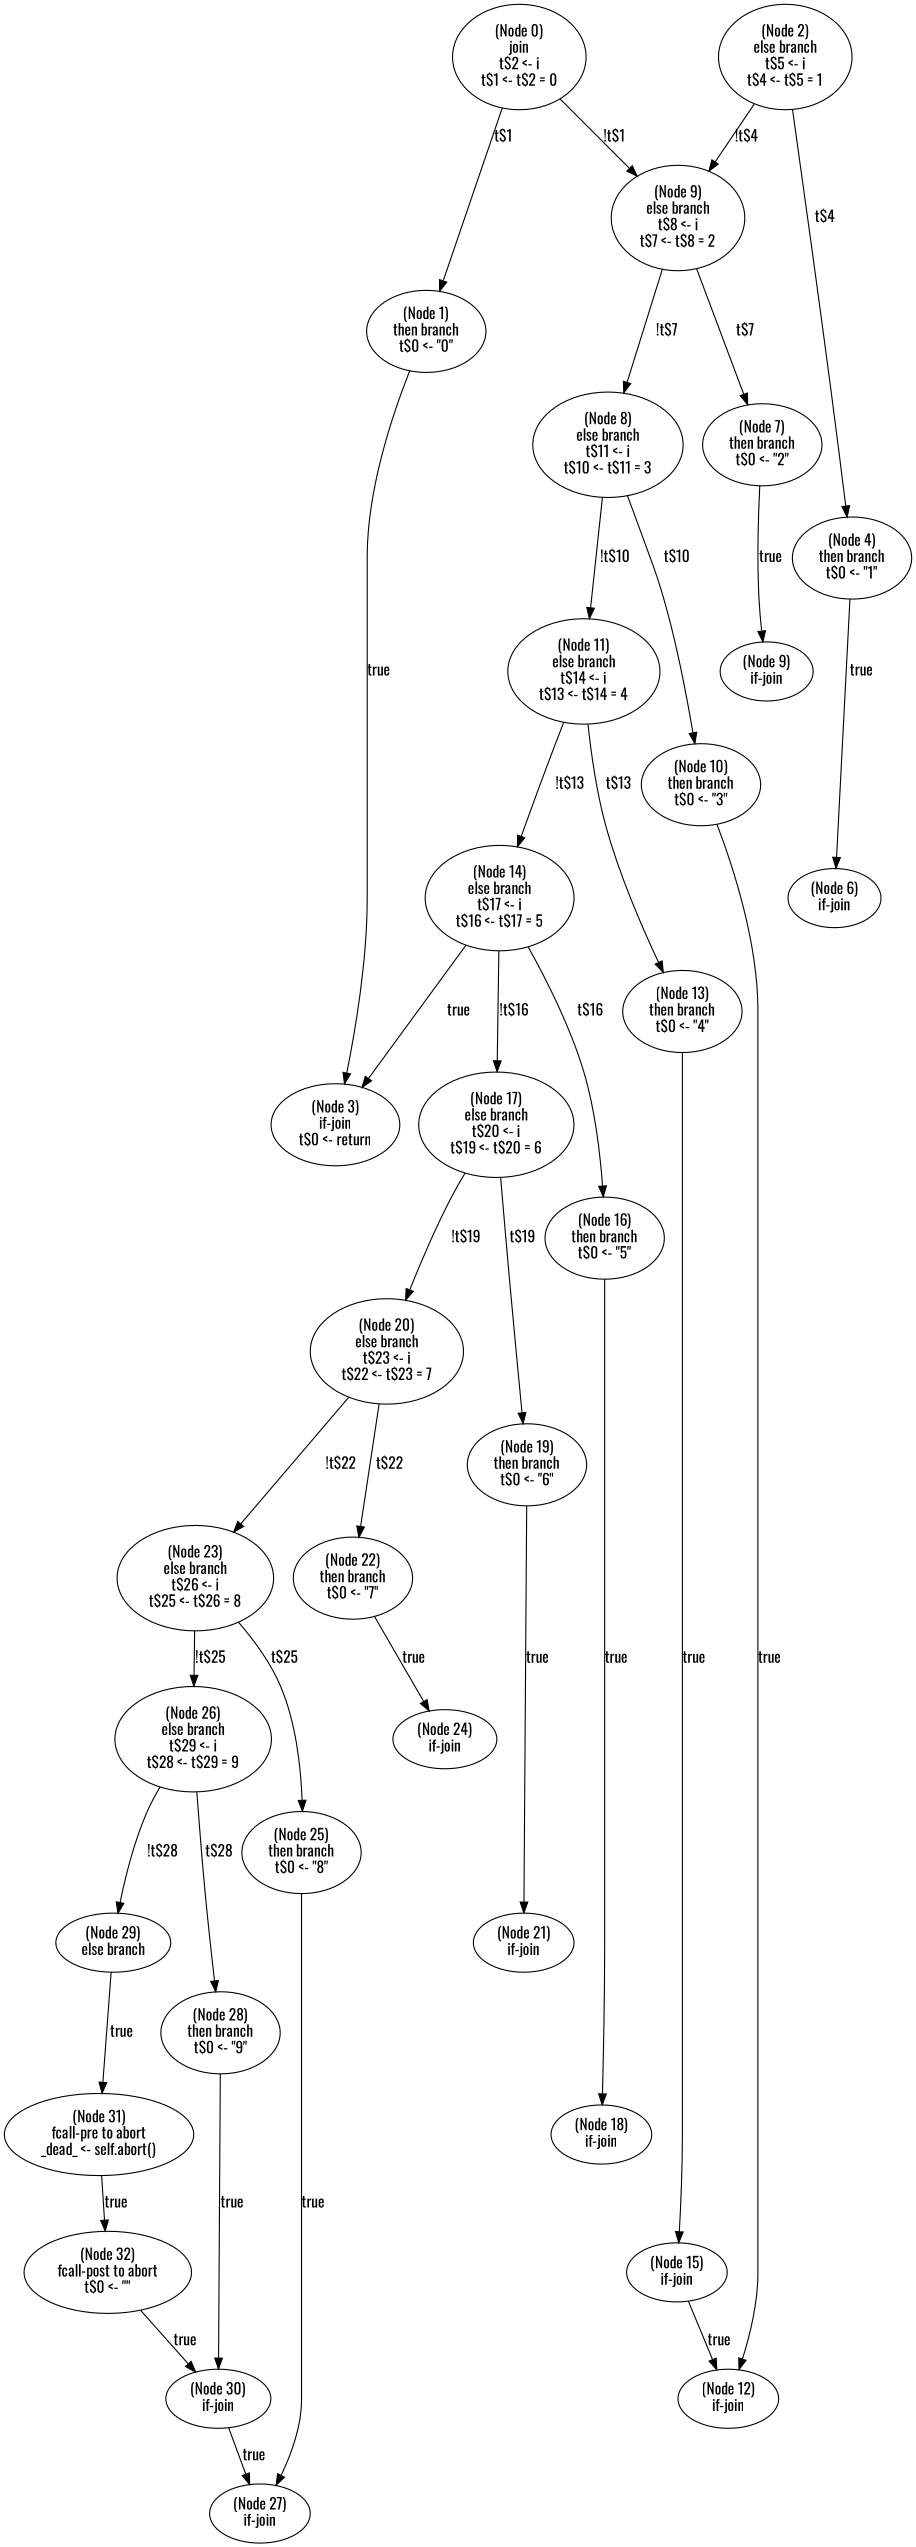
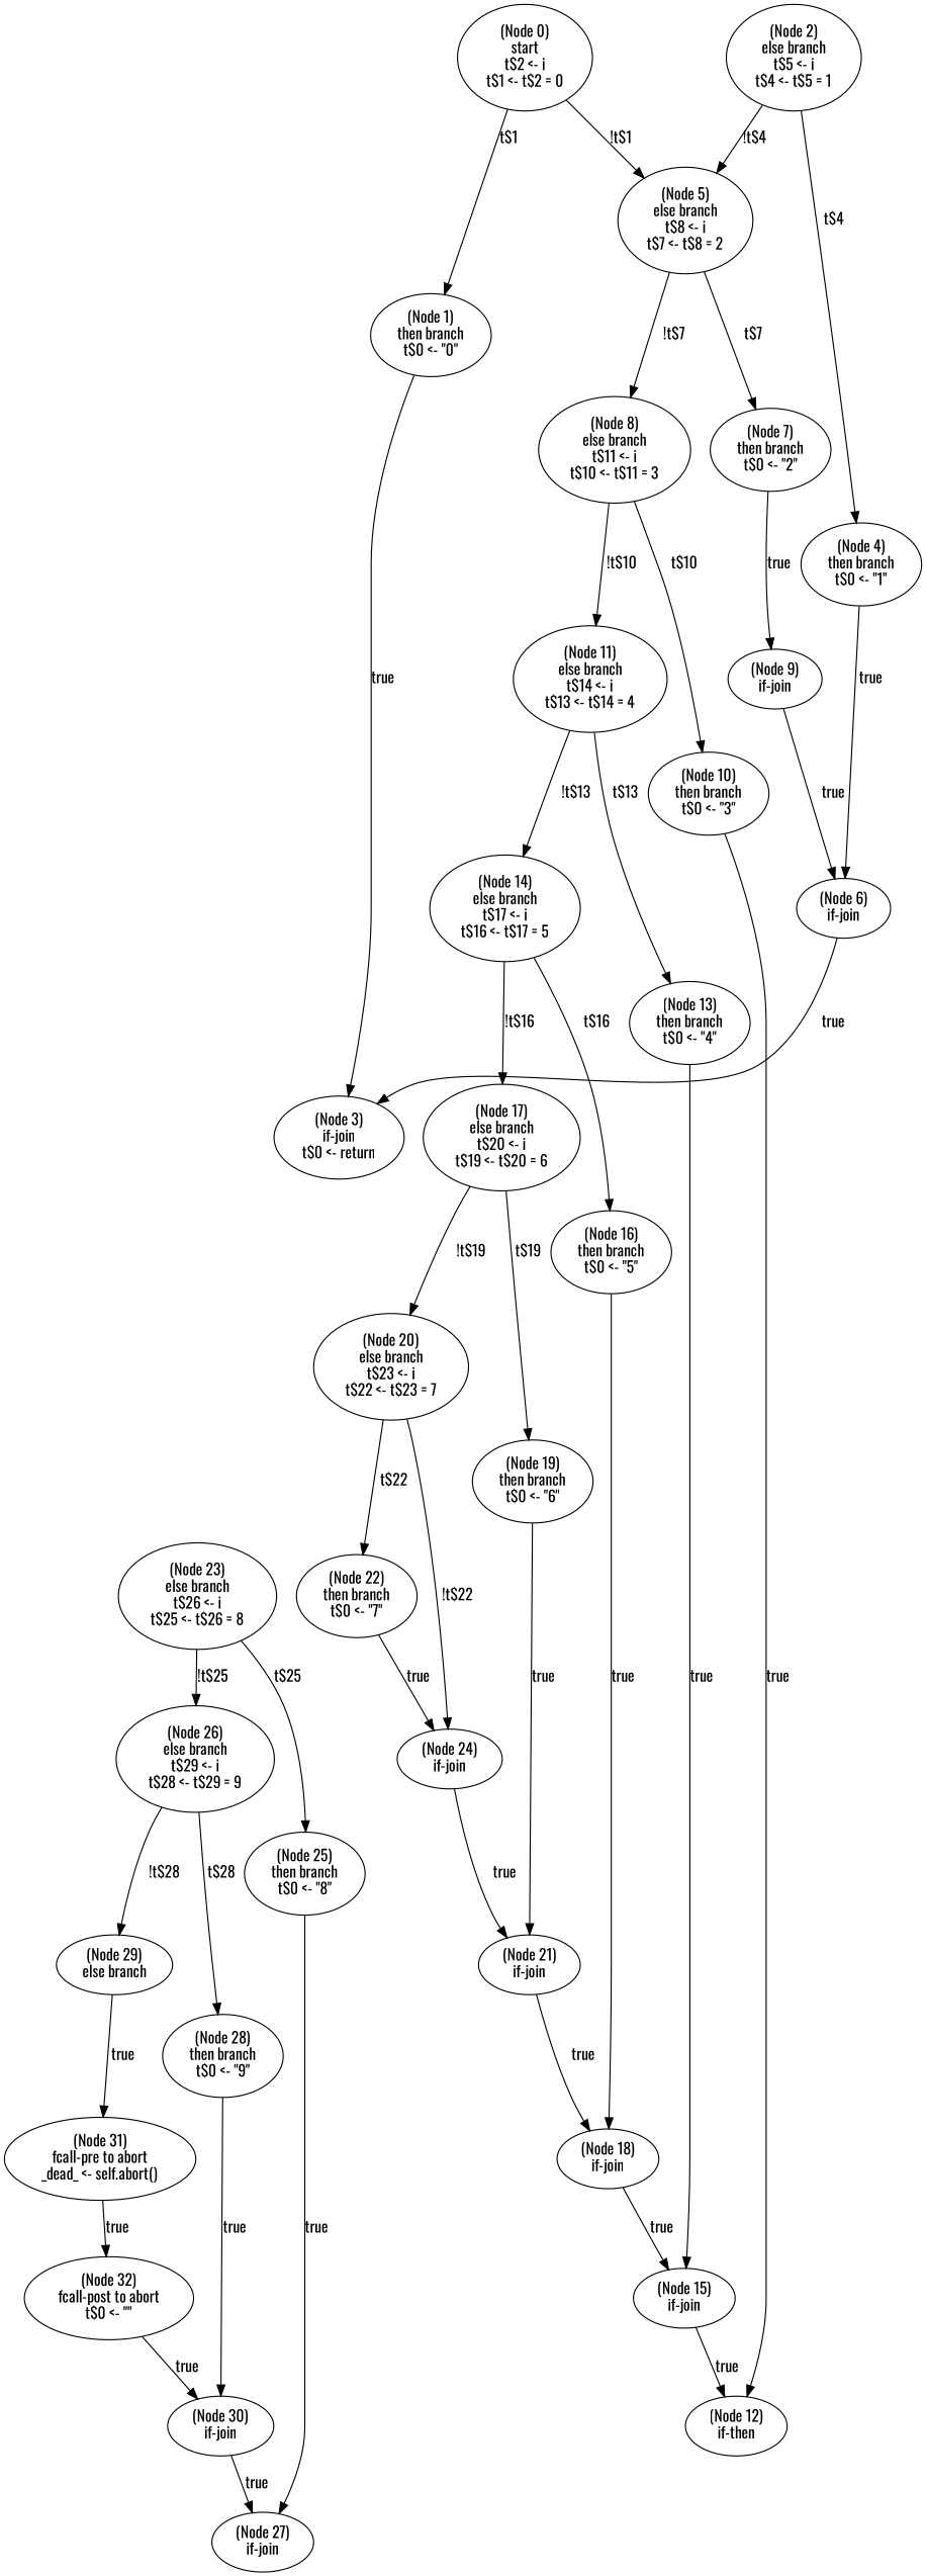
  digraph {
    fontname=Oswald
    node [fontname=Oswald]
    edge [fontname=Oswald]
-   n1 [label="(Node 0)\njoin\nt$2 <- i\nt$1 <- t$2 = 0\n"]
+   n1 [label="(Node 0)\nstart\nt$2 <- i\nt$1 <- t$2 = 0\n"]
    n2 [label="(Node 1)\nthen branch\nt$0 <- \"0\"\n"]
-   n3 [label="(Node 9)\nelse branch\nt$8 <- i\nt$7 <- t$8 = 2\n"]
+   n3 [label="(Node 5)\nelse branch\nt$8 <- i\nt$7 <- t$8 = 2\n"]
    n4 [label="(Node 2)\nelse branch\nt$5 <- i\nt$4 <- t$5 = 1\n"]
    n5 [label="(Node 4)\nthen branch\nt$0 <- \"1\"\n"]
    n6 [label="(Node 3)\nif-join\nt$0 <- return\n"]
    n7 [label="(Node 8)\nelse branch\nt$11 <- i\nt$10 <- t$11 = 3\n"]
    n8 [label="(Node 7)\nthen branch\nt$0 <- \"2\"\n"]
    n9 [label="(Node 6)\nif-join\n"]
    n10 [label="(Node 11)\nelse branch\nt$14 <- i\nt$13 <- t$14 = 4\n"]
    n11 [label="(Node 10)\nthen branch\nt$0 <- \"3\"\n"]
    n12 [label="(Node 9)\nif-join\n"]
    n13 [label="(Node 14)\nelse branch\nt$17 <- i\nt$16 <- t$17 = 5\n"]
    n14 [label="(Node 13)\nthen branch\nt$0 <- \"4\"\n"]
-   n15 [label="(Node 12)\nif-join\n"]
+   n15 [label="(Node 12)\nif-then\n"]
    n16 [label="(Node 17)\nelse branch\nt$20 <- i\nt$19 <- t$20 = 6\n"]
    n17 [label="(Node 16)\nthen branch\nt$0 <- \"5\"\n"]
    n18 [label="(Node 15)\nif-join\n"]
    n19 [label="(Node 20)\nelse branch\nt$23 <- i\nt$22 <- t$23 = 7\n"]
    n20 [label="(Node 19)\nthen branch\nt$0 <- \"6\"\n"]
    n21 [label="(Node 18)\nif-join\n"]
    n22 [label="(Node 23)\nelse branch\nt$26 <- i\nt$25 <- t$26 = 8\n"]
    n23 [label="(Node 22)\nthen branch\nt$0 <- \"7\"\n"]
    n24 [label="(Node 21)\nif-join\n"]
    n25 [label="(Node 26)\nelse branch\nt$29 <- i\nt$28 <- t$29 = 9\n"]
    n26 [label="(Node 25)\nthen branch\nt$0 <- \"8\"\n"]
    n27 [label="(Node 24)\nif-join\n"]
    n28 [label="(Node 29)\nelse branch\n"]
    n29 [label="(Node 28)\nthen branch\nt$0 <- \"9\"\n"]
    n30 [label="(Node 27)\nif-join\n"]
    n31 [label="(Node 31)\nfcall-pre to abort\n_dead_ <- self.abort()\n"]
    n32 [label="(Node 30)\nif-join\n"]
    n33 [label="(Node 32)\nfcall-post to abort\nt$0 <- \"\"\n"]
    n1 -> n2 [label="t$1"]
    n1 -> n3 [label="!t$1"]
    n2 -> n6 [label=true]
    n3 -> n7 [label="!t$7"]
    n3 -> n8 [label="t$7"]
    n4 -> n3 [label="!t$4"]
    n4 -> n5 [label="t$4"]
    n5 -> n9 [label=true]
    n7 -> n10 [label="!t$10"]
    n7 -> n11 [label="t$10"]
    n8 -> n12 [label=true]
-   n13 -> n6 [label=true]
+   n9 -> n6 [label=true]
    n10 -> n13 [label="!t$13"]
    n10 -> n14 [label="t$13"]
    n11 -> n15 [label=true]
+   n12 -> n9 [label=true]
    n13 -> n16 [label="!t$16"]
    n13 -> n17 [label="t$16"]
    n14 -> n18 [label=true]
    n16 -> n19 [label="!t$19"]
    n16 -> n20 [label="t$19"]
    n17 -> n21 [label=true]
    n18 -> n15 [label=true]
-   n19 -> n22 [label="!t$22"]
+   n19 -> n27 [label="!t$22"]
    n19 -> n23 [label="t$22"]
    n20 -> n24 [label=true]
+   n21 -> n18 [label=true]
    n22 -> n25 [label="!t$25"]
    n22 -> n26 [label="t$25"]
    n23 -> n27 [label=true]
+   n24 -> n21 [label=true]
    n25 -> n28 [label="!t$28"]
    n25 -> n29 [label="t$28"]
    n26 -> n30 [label=true]
+   n27 -> n24 [label=true]
    n28 -> n31 [label=true]
    n29 -> n32 [label=true]
    n31 -> n33 [label=true]
    n32 -> n30 [label=true]
    n33 -> n32 [label=true]
  }
